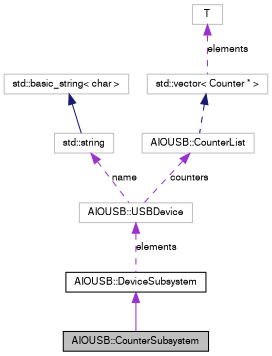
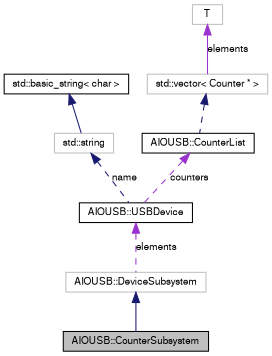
  digraph {
    node [color=black fillcolor=white fontname=FreeSans fontsize=10 shape=record style=filled]
    edge [color=darkorchid3 dir=back fontname=FreeSans fontsize=10 labelfontname=FreeSans labelfontsize=10 style=dashed]
    n1 [fillcolor=grey75 fontcolor=black height=0.2 label="AIOUSB::CounterSubsystem" width=0.4]
-   n2 [height=0.2 label="AIOUSB::DeviceSubsystem" width=0.4]
-   n3 [color=grey75 height=0.2 label="AIOUSB::USBDevice" width=0.4]
+   n2 [color=grey75 height=0.2 label="AIOUSB::DeviceSubsystem" width=0.4]
+   n3 [height=0.2 label="AIOUSB::USBDevice" width=0.4]
    n4 [color=grey75 height=0.2 label="std::string" width=0.4]
-   n5 [color=grey75 height=0.2 label="std::basic_string\< char \>" width=0.4]
-   n6 [color=grey75 height=0.2 label="AIOUSB::CounterList" width=0.4]
+   n5 [height=0.2 label="std::basic_string\< char \>" width=0.4]
+   n6 [height=0.2 label="AIOUSB::CounterList" width=0.4]
    n7 [color=grey75 height=0.2 label="std::vector\< Counter * \>" width=0.4]
    n8 [color=grey75 height=0.2 label=T width=0.4]
-   n2 -> n1 [style=solid]
+   n2 -> n1 [color=midnightblue style=solid]
    n3 -> n2 [label=elements]
-   n4 -> n3 [label=name]
+   n4 -> n3 [color=midnightblue label=name]
    n5 -> n4 [color=midnightblue style=solid]
    n6 -> n3 [label=counters]
    n7 -> n6 [color=midnightblue]
-   n8 -> n7 [label=elements]
+   n8 -> n7 [label=elements style=solid]
  }
